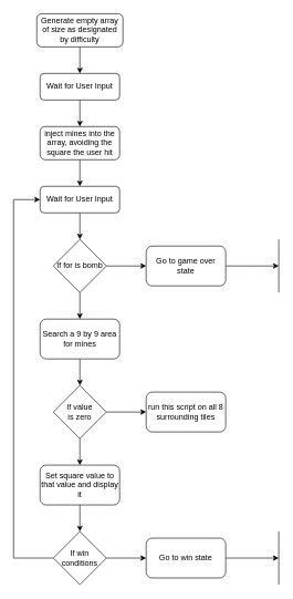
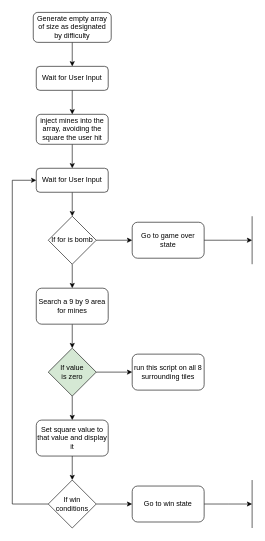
  <mxCell id="0" />
  <mxCell id="1" parent="0" />
  <mxCell id="2" style="edgeStyle=orthogonalEdgeStyle;rounded=0;orthogonalLoop=1;jettySize=auto;html=1;entryX=0.5;entryY=0;entryDx=0;entryDy=0;" edge="1" parent="1" source="3" target="5"><mxGeometry relative="1" as="geometry" /></mxCell>
  <mxCell id="3" value="Generate empty array of size as designated by difficulty" style="rounded=1;whiteSpace=wrap;html=1;fontSize=12;glass=0;strokeWidth=1;shadow=0;" parent="1" vertex="1"><mxGeometry x="55" y="20" width="130" height="50" as="geometry" /></mxCell>
  <mxCell id="4" style="edgeStyle=orthogonalEdgeStyle;rounded=0;orthogonalLoop=1;jettySize=auto;html=1;entryX=0.5;entryY=0;entryDx=0;entryDy=0;" edge="1" parent="1" source="5" target="7"><mxGeometry relative="1" as="geometry" /></mxCell>
  <mxCell id="5" value="Wait for User Input" style="rounded=1;whiteSpace=wrap;html=1;" vertex="1" parent="1"><mxGeometry x="60" y="110" width="120" height="40" as="geometry" /></mxCell>
  <mxCell id="6" style="edgeStyle=orthogonalEdgeStyle;rounded=0;orthogonalLoop=1;jettySize=auto;html=1;entryX=0.5;entryY=0;entryDx=0;entryDy=0;" edge="1" parent="1" source="7" target="9"><mxGeometry relative="1" as="geometry" /></mxCell>
  <mxCell id="7" value="inject mines into the array, avoiding the square the user hit" style="rounded=1;whiteSpace=wrap;html=1;" vertex="1" parent="1"><mxGeometry x="60" y="190" width="120" height="50" as="geometry" /></mxCell>
  <mxCell id="8" style="edgeStyle=orthogonalEdgeStyle;rounded=0;orthogonalLoop=1;jettySize=auto;html=1;entryX=0.5;entryY=0;entryDx=0;entryDy=0;" edge="1" parent="1" source="9" target="12"><mxGeometry relative="1" as="geometry" /></mxCell>
  <mxCell id="9" value="Wait for User Input" style="rounded=1;whiteSpace=wrap;html=1;" vertex="1" parent="1"><mxGeometry x="60" y="280" width="120" height="40" as="geometry" /></mxCell>
  <mxCell id="10" style="edgeStyle=orthogonalEdgeStyle;rounded=0;orthogonalLoop=1;jettySize=auto;html=1;entryX=0;entryY=0.5;entryDx=0;entryDy=0;" edge="1" parent="1" source="12" target="14"><mxGeometry relative="1" as="geometry" /></mxCell>
  <mxCell id="11" style="edgeStyle=orthogonalEdgeStyle;rounded=0;orthogonalLoop=1;jettySize=auto;html=1;entryX=0.5;entryY=0;entryDx=0;entryDy=0;" edge="1" parent="1" source="12" target="17"><mxGeometry relative="1" as="geometry" /></mxCell>
  <mxCell id="12" value="If for is bomb" style="rhombus;whiteSpace=wrap;html=1;" vertex="1" parent="1"><mxGeometry x="80" y="360" width="80" height="80" as="geometry" /></mxCell>
  <mxCell id="13" style="edgeStyle=orthogonalEdgeStyle;rounded=0;orthogonalLoop=1;jettySize=auto;html=1;" edge="1" parent="1" source="14"><mxGeometry relative="1" as="geometry"><mxPoint x="420" y="400" as="targetPoint" /></mxGeometry></mxCell>
  <mxCell id="14" value="Go to game over state" style="rounded=1;whiteSpace=wrap;html=1;" vertex="1" parent="1"><mxGeometry x="220" y="370" width="120" height="60" as="geometry" /></mxCell>
  <mxCell id="15" value="" style="endArrow=none;html=1;" edge="1" parent="1"><mxGeometry width="50" height="50" relative="1" as="geometry"><mxPoint x="420" y="440" as="sourcePoint" /><mxPoint x="420" y="360" as="targetPoint" /><Array as="points" /></mxGeometry></mxCell>
  <mxCell id="16" style="edgeStyle=orthogonalEdgeStyle;rounded=0;orthogonalLoop=1;jettySize=auto;html=1;entryX=0.5;entryY=0;entryDx=0;entryDy=0;" edge="1" parent="1" source="17" target="22"><mxGeometry relative="1" as="geometry" /></mxCell>
  <mxCell id="17" value="Search a 9 by 9 area for mines" style="rounded=1;whiteSpace=wrap;html=1;" vertex="1" parent="1"><mxGeometry x="60" y="480" width="120" height="60" as="geometry" /></mxCell>
  <mxCell id="18" style="edgeStyle=orthogonalEdgeStyle;rounded=0;orthogonalLoop=1;jettySize=auto;html=1;entryX=0.5;entryY=0;entryDx=0;entryDy=0;" edge="1" parent="1" source="19" target="26"><mxGeometry relative="1" as="geometry" /></mxCell>
  <mxCell id="19" value="Set square value to that value and display it" style="rounded=1;whiteSpace=wrap;html=1;" vertex="1" parent="1"><mxGeometry x="60" y="700" width="120" height="60" as="geometry" /></mxCell>
  <mxCell id="20" style="edgeStyle=orthogonalEdgeStyle;rounded=0;orthogonalLoop=1;jettySize=auto;html=1;entryX=0.5;entryY=0;entryDx=0;entryDy=0;" edge="1" parent="1" source="22" target="19"><mxGeometry relative="1" as="geometry" /></mxCell>
  <mxCell id="21" style="edgeStyle=orthogonalEdgeStyle;rounded=0;orthogonalLoop=1;jettySize=auto;html=1;entryX=0;entryY=0.5;entryDx=0;entryDy=0;" edge="1" parent="1" source="22" target="23"><mxGeometry relative="1" as="geometry" /></mxCell>
- <mxCell id="22" value="If value&lt;br&gt;is zero" style="rhombus;whiteSpace=wrap;html=1;" vertex="1" parent="1"><mxGeometry x="80" y="580" width="80" height="80" as="geometry" /></mxCell>
+ <mxCell id="22" value="If value&lt;br&gt;is zero" style="rhombus;whiteSpace=wrap;html=1;fillColor=#d5e8d4;" vertex="1" parent="1"><mxGeometry x="80" y="580" width="80" height="80" as="geometry" /></mxCell>
  <mxCell id="23" value="run this script on all 8 surrounding tiles" style="rounded=1;whiteSpace=wrap;html=1;" vertex="1" parent="1"><mxGeometry x="220" y="590" width="120" height="60" as="geometry" /></mxCell>
  <mxCell id="24" style="edgeStyle=orthogonalEdgeStyle;rounded=0;orthogonalLoop=1;jettySize=auto;html=1;entryX=0;entryY=0.5;entryDx=0;entryDy=0;" edge="1" parent="1" source="26" target="28"><mxGeometry relative="1" as="geometry" /></mxCell>
  <mxCell id="25" style="edgeStyle=orthogonalEdgeStyle;rounded=0;orthogonalLoop=1;jettySize=auto;html=1;entryX=0;entryY=0.5;entryDx=0;entryDy=0;" edge="1" parent="1" source="26" target="9"><mxGeometry relative="1" as="geometry"><Array as="points"><mxPoint x="20" y="840" /><mxPoint x="20" y="300" /></Array></mxGeometry></mxCell>
  <mxCell id="26" value="If win conditions" style="rhombus;whiteSpace=wrap;html=1;" vertex="1" parent="1"><mxGeometry x="80" y="800" width="80" height="80" as="geometry" /></mxCell>
  <mxCell id="27" style="edgeStyle=orthogonalEdgeStyle;rounded=0;orthogonalLoop=1;jettySize=auto;html=1;" edge="1" parent="1" source="28"><mxGeometry relative="1" as="geometry"><mxPoint x="420" y="840" as="targetPoint" /></mxGeometry></mxCell>
  <mxCell id="28" value="Go to win state" style="rounded=1;whiteSpace=wrap;html=1;" vertex="1" parent="1"><mxGeometry x="220" y="810" width="120" height="60" as="geometry" /></mxCell>
  <mxCell id="29" value="" style="endArrow=none;html=1;" edge="1" parent="1"><mxGeometry width="50" height="50" relative="1" as="geometry"><mxPoint x="420" y="880" as="sourcePoint" /><mxPoint x="420" y="800" as="targetPoint" /><Array as="points" /></mxGeometry></mxCell>
